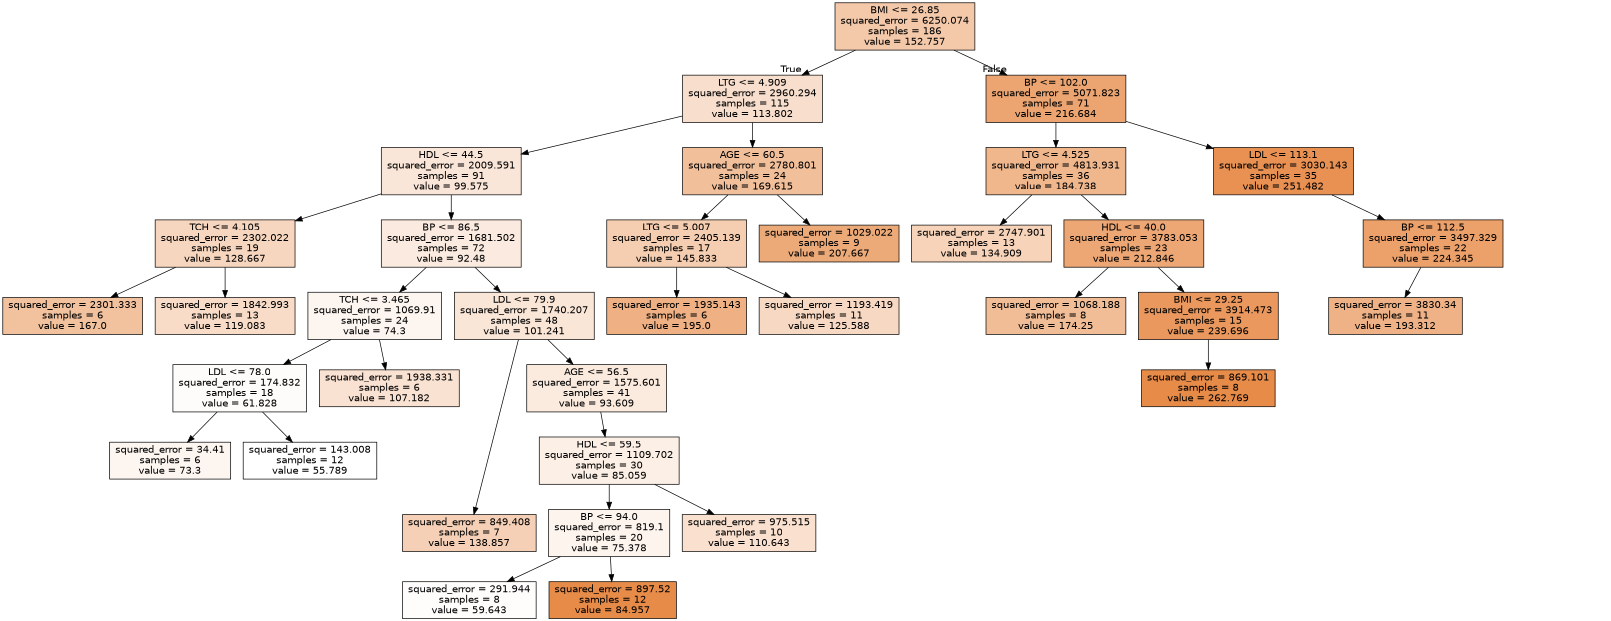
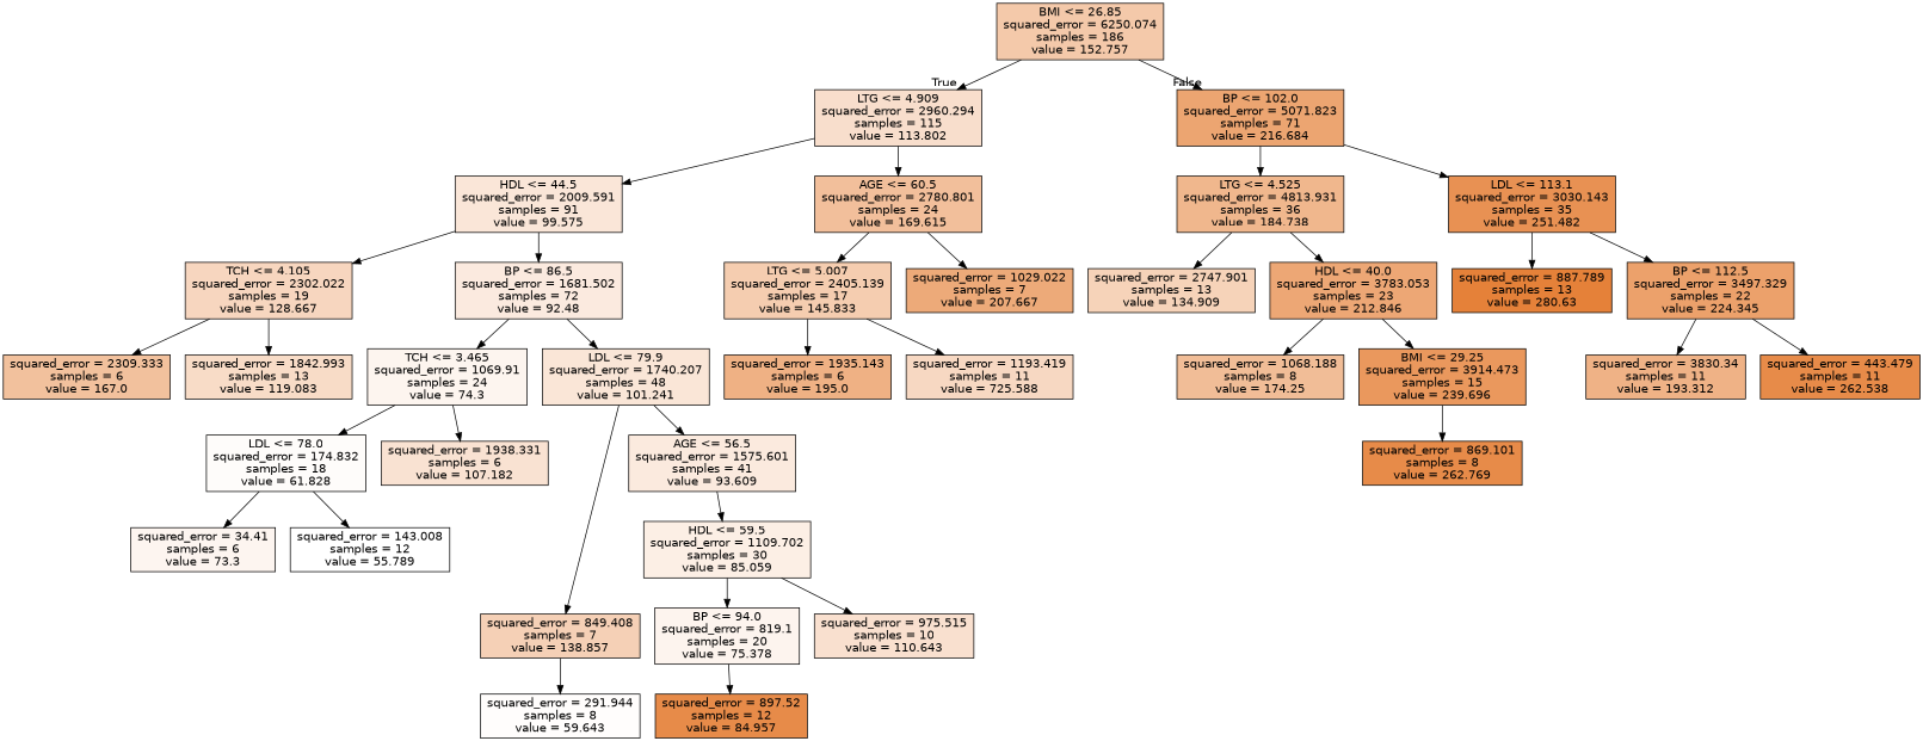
  digraph {
    node [color=black fillcolor="#e78b49" fontname=helvetica shape=box style=filled]
    edge [fontname=helvetica]
    n1 [fillcolor="#f4c9aa" label="BMI <= 26.85\nsquared_error = 6250.074\nsamples = 186\nvalue = 152.757"]
    n2 [fillcolor="#f8decc" label="LTG <= 4.909\nsquared_error = 2960.294\nsamples = 115\nvalue = 113.802"]
    n3 [fillcolor="#eca571" label="BP <= 102.0\nsquared_error = 5071.823\nsamples = 71\nvalue = 216.684"]
    n4 [fillcolor="#fae6d8" label="HDL <= 44.5\nsquared_error = 2009.591\nsamples = 91\nvalue = 99.575"]
    n5 [fillcolor="#f2bf9b" label="AGE <= 60.5\nsquared_error = 2780.801\nsamples = 24\nvalue = 169.615"]
    n6 [fillcolor="#f0b78d" label="LTG <= 4.525\nsquared_error = 4813.931\nsamples = 36\nvalue = 184.738"]
    n7 [fillcolor="#e89153" label="LDL <= 113.1\nsquared_error = 3030.143\nsamples = 35\nvalue = 251.482"]
    n8 [fillcolor="#f7d6bf" label="TCH <= 4.105\nsquared_error = 2302.022\nsamples = 19\nvalue = 128.667"]
    n9 [fillcolor="#fbeadf" label="BP <= 86.5\nsquared_error = 1681.502\nsamples = 72\nvalue = 92.48"]
    n10 [fillcolor="#f5cdb0" label="LTG <= 5.007\nsquared_error = 2405.139\nsamples = 17\nvalue = 145.833"]
-   n11 [fillcolor="#edaa79" label="squared_error = 1029.022\nsamples = 9\nvalue = 207.667"]
-   n12 [fillcolor="#f2c19d" label="squared_error = 2301.333\nsamples = 6\nvalue = 167.0"]
+   n11 [fillcolor="#edaa79" label="squared_error = 1029.022\nsamples = 7\nvalue = 207.667"]
+   n12 [fillcolor="#f2c19d" label="squared_error = 2309.333\nsamples = 6\nvalue = 167.0"]
    n13 [fillcolor="#f8dcc7" label="squared_error = 1842.993\nsamples = 13\nvalue = 119.083"]
    n14 [fillcolor="#fdf5ef" label="TCH <= 3.465\nsquared_error = 1069.91\nsamples = 24\nvalue = 74.3"]
    n15 [fillcolor="#fae6d7" label="LDL <= 79.9\nsquared_error = 1740.207\nsamples = 48\nvalue = 101.241"]
    n16 [fillcolor="#fefcfa" label="LDL <= 78.0\nsquared_error = 174.832\nsamples = 18\nvalue = 61.828"]
    n17 [fillcolor="#f9e2d2" label="squared_error = 1938.331\nsamples = 6\nvalue = 107.182"]
    n18 [fillcolor="#f5d0b6" label="squared_error = 849.408\nsamples = 7\nvalue = 138.857"]
    n19 [fillcolor="#fbeade" label="AGE <= 56.5\nsquared_error = 1575.601\nsamples = 41\nvalue = 93.609"]
    n20 [fillcolor="#fdf5f0" label="squared_error = 34.41\nsamples = 6\nvalue = 73.3"]
    n21 [fillcolor="#ffffff" label="squared_error = 143.008\nsamples = 12\nvalue = 55.789"]
    n22 [fillcolor="#fcefe5" label="HDL <= 59.5\nsquared_error = 1109.702\nsamples = 30\nvalue = 85.059"]
    n23 [fillcolor="#fdf4ee" label="BP <= 94.0\nsquared_error = 819.1\nsamples = 20\nvalue = 75.378"]
    n24 [fillcolor="#f9e0cf" label="squared_error = 975.515\nsamples = 10\nvalue = 110.643"]
    n25 [label="squared_error = 897.52\nsamples = 12\nvalue = 84.957"]
    n26 [fillcolor="#fffdfc" label="squared_error = 291.944\nsamples = 8\nvalue = 59.643"]
    n27 [fillcolor="#efb184" label="squared_error = 1935.143\nsamples = 6\nvalue = 195.0"]
-   n28 [fillcolor="#f7d8c2" label="squared_error = 1193.419\nsamples = 11\nvalue = 125.588"]
+   n28 [fillcolor="#f7d8c2" label="squared_error = 1193.419\nsamples = 11\nvalue = 725.588"]
    n29 [fillcolor="#f6d3b9" label="squared_error = 2747.901\nsamples = 13\nvalue = 134.909"]
    n30 [fillcolor="#eda775" label="HDL <= 40.0\nsquared_error = 3783.053\nsamples = 23\nvalue = 212.846"]
+   n31 [fillcolor="#e58139" label="squared_error = 887.789\nsamples = 13\nvalue = 280.63"]
    n32 [fillcolor="#eca16b" label="BP <= 112.5\nsquared_error = 3497.329\nsamples = 22\nvalue = 224.345"]
    n33 [fillcolor="#f1bd97" label="squared_error = 1068.188\nsamples = 8\nvalue = 174.25"]
    n34 [fillcolor="#ea985d" label="BMI <= 29.25\nsquared_error = 3914.473\nsamples = 15\nvalue = 239.696"]
    n35 [label="squared_error = 869.101\nsamples = 8\nvalue = 262.769"]
    n36 [fillcolor="#efb286" label="squared_error = 3830.34\nsamples = 11\nvalue = 193.312"]
+   n37 [label="squared_error = 443.479\nsamples = 11\nvalue = 262.538"]
    n1 -> n2 [headlabel=True labelangle=45 labeldistance=2.5]
    n1 -> n3 [headlabel=False labelangle=-45 labeldistance=2.5]
    n2 -> n4
    n2 -> n5
    n3 -> n6
    n3 -> n7
    n4 -> n8
    n4 -> n9
    n5 -> n10
    n5 -> n11
    n6 -> n29
    n6 -> n30
+   n7 -> n31
    n7 -> n32
    n8 -> n12
    n8 -> n13
    n9 -> n14
    n9 -> n15
    n10 -> n27
    n10 -> n28
    n14 -> n16
    n14 -> n17
    n15 -> n18
    n15 -> n19
    n16 -> n20
    n16 -> n21
    n19 -> n22
    n22 -> n23
    n22 -> n24
    n23 -> n25
-   n23 -> n26
+   n18 -> n26
    n30 -> n33
    n30 -> n34
    n32 -> n36
+   n32 -> n37
    n34 -> n35
  }
